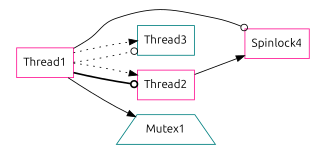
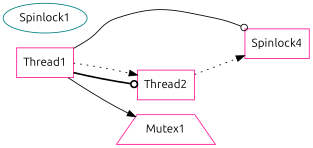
  digraph {
    fontname=Ubuntu
    rankdir=LR
    node [color=deeppink fontname=Ubuntu shape=box]
    edge [arrowhead=normal fontname=Ubuntu style=solid]
    n1 [label=Spinlock4]
-   Thread3 [color=teal]
+   Spinlock1 [color=teal shape=ellipse]
    Thread1
    Thread2
-   Mutex1 [color=teal shape=trapezium]
+   Mutex1 [shape=trapezium]
    Thread1 -> n1 [arrowhead=odot]
-   Thread1 -> Thread3 [arrowhead=odot style=dotted]
-   Thread1 -> Thread3 [style=dotted]
    Thread1 -> Thread2 [arrowhead=odot style=bold]
    Thread1 -> Thread2 [style=dotted]
    Thread1 -> Mutex1 [color=black]
-   Thread2 -> n1
+   Thread2 -> n1 [style=dotted]
  }
